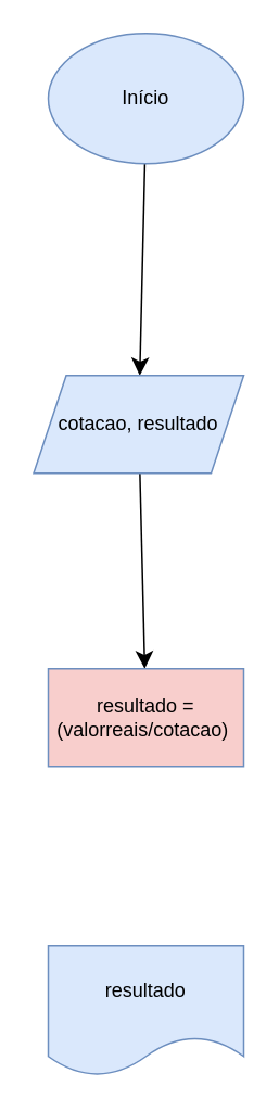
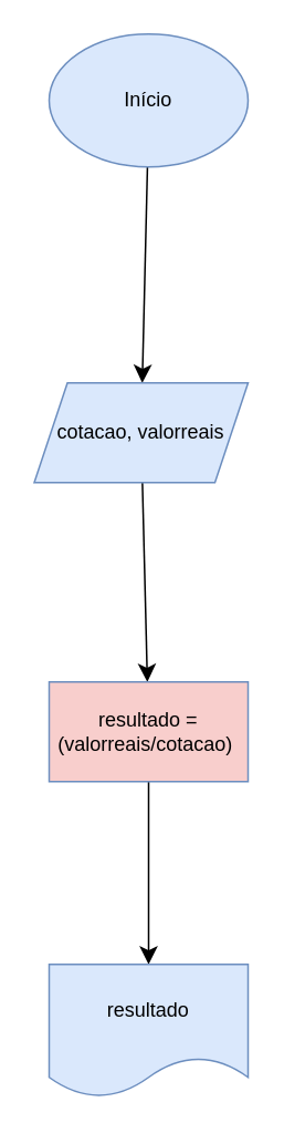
  <mxCell id="0" />
  <mxCell id="1" parent="0" />
  <mxCell id="2" value="" style="edgeStyle=none;curved=1;rounded=0;orthogonalLoop=1;jettySize=auto;html=1;fontSize=12;startSize=8;endSize=8;" edge="1" parent="1" source="3" target="5"><mxGeometry relative="1" as="geometry" /></mxCell>
  <mxCell id="3" value="Início" style="ellipse;whiteSpace=wrap;html=1;fillColor=#dae8fc;strokeColor=#6c8ebf;" vertex="1" parent="1"><mxGeometry x="29" y="20" width="120" height="80" as="geometry" /></mxCell>
  <mxCell id="4" value="" style="edgeStyle=none;curved=1;rounded=0;orthogonalLoop=1;jettySize=auto;html=1;fontSize=12;startSize=8;endSize=8;" edge="1" parent="1" source="5" target="7"><mxGeometry relative="1" as="geometry" /></mxCell>
- <mxCell id="5" value="cotacao, resultado" style="shape=parallelogram;perimeter=parallelogramPerimeter;whiteSpace=wrap;html=1;fixedSize=1;fillColor=#dae8fc;strokeColor=#6c8ebf;" vertex="1" parent="1"><mxGeometry x="20" y="230" width="129" height="60" as="geometry" /></mxCell>
+ <mxCell id="5" value="cotacao, valorreais" style="shape=parallelogram;perimeter=parallelogramPerimeter;whiteSpace=wrap;html=1;fixedSize=1;fillColor=#dae8fc;strokeColor=#6c8ebf;" vertex="1" parent="1"><mxGeometry x="20" y="230" width="129" height="60" as="geometry" /></mxCell>
+ <mxCell id="6" value="" style="edgeStyle=none;curved=1;rounded=0;orthogonalLoop=1;jettySize=auto;html=1;fontSize=12;startSize=8;endSize=8;" edge="1" parent="1" source="7" target="8"><mxGeometry relative="1" as="geometry" /></mxCell>
  <mxCell id="7" value="resultado = (valorreais/cotacao)&amp;nbsp;" style="whiteSpace=wrap;html=1;fillColor=#f8cecc;strokeColor=#6c8ebf;" vertex="1" parent="1"><mxGeometry x="29" y="410" width="120" height="60" as="geometry" /></mxCell>
  <mxCell id="8" value="resultado" style="shape=document;whiteSpace=wrap;html=1;boundedLbl=1;fillColor=#dae8fc;strokeColor=#6c8ebf;" vertex="1" parent="1"><mxGeometry x="29" y="580" width="120" height="80" as="geometry" /></mxCell>
